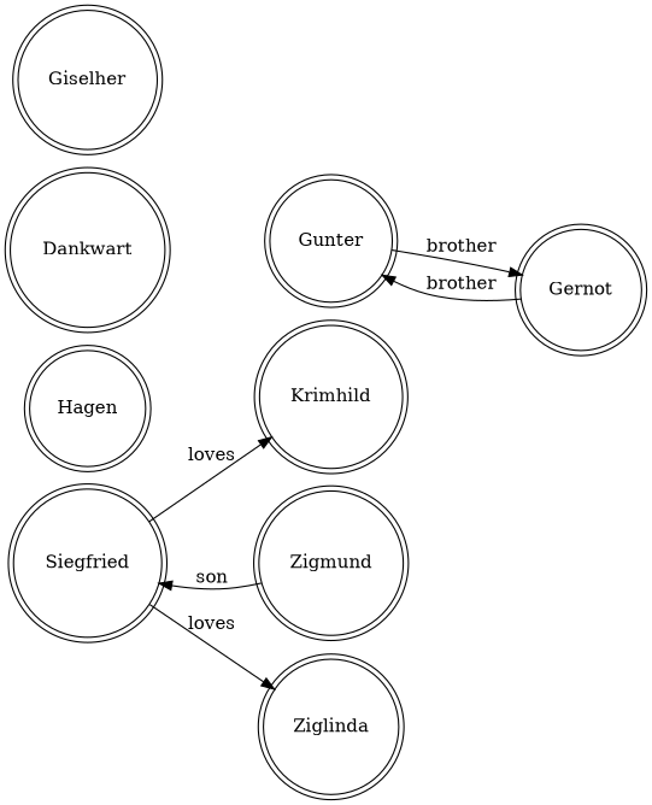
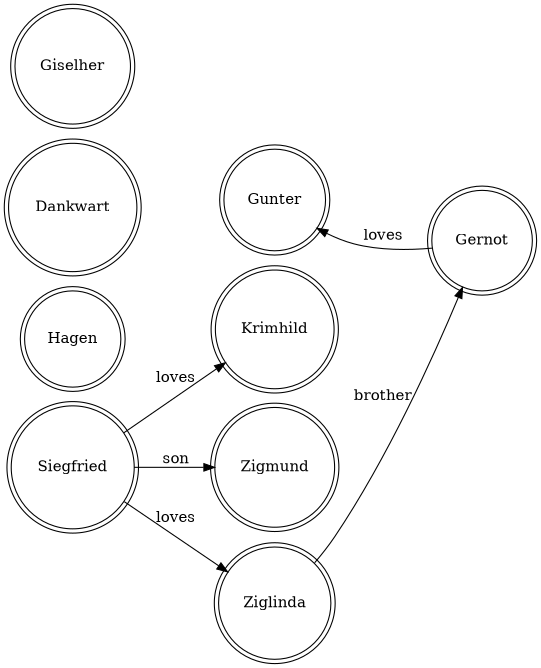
  digraph {
    rankdir=LR
    node [shape=doublecircle]
    Gunter
    Gernot
    Siegfried
    Krimhild
    Zigmund
    Ziglinda
    Hagen
    Dankwart
    Giselher
-   Gunter -> Gernot [label=brother]
-   Gernot -> Gunter [label=brother]
+   Ziglinda -> Gernot [label=brother]
+   Gernot -> Gunter [label=loves]
    Siegfried -> Krimhild [label=loves]
-   Zigmund -> Siegfried [label=son]
+   Siegfried -> Zigmund [label=son]
    Siegfried -> Ziglinda [label=loves]
  }
